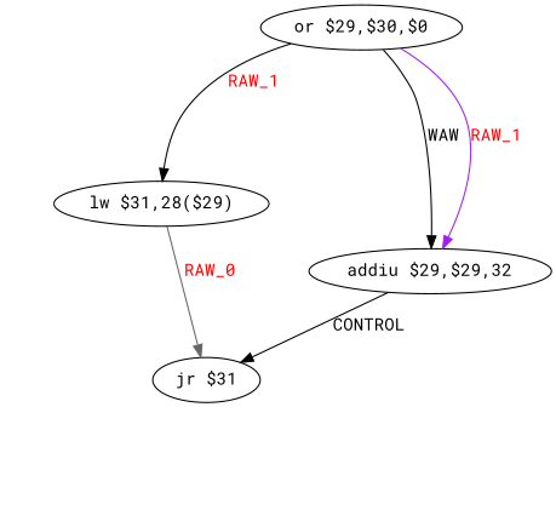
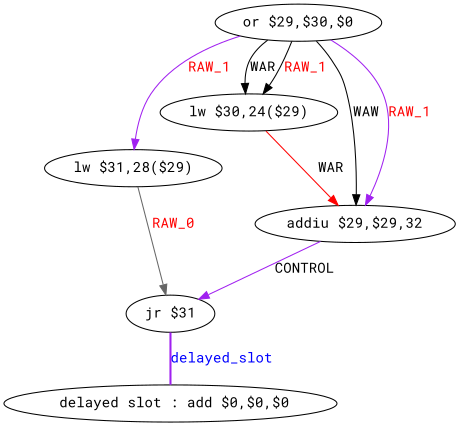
  digraph {
    fontname="Roboto Mono"
    node [fontname="Roboto Mono" shape=ellipse]
    edge [color=purple fontname="Roboto Mono"]
+   n1 [label=" delayed slot : add $0,$0,$0"]
    n2 [label="jr $31"]
    n3 [label="or $29,$30,$0"]
    n4 [label="lw $31,28($29)"]
+   n5 [label="lw $30,24($29)"]
    n6 [label="addiu $29,$29,32"]
-   n3 -> n4 [color=black fontcolor=red label=RAW_1]
+   n2 -> n1 [dir=none fontcolor=blue label=delayed_slot style=bold]
+   n3 -> n4 [fontcolor=red label=RAW_1]
+   n3 -> n5 [color=black label=WAR]
+   n3 -> n5 [color=black fontcolor=red label=RAW_1]
    n3 -> n6 [color=black label=WAW]
    n3 -> n6 [fontcolor=red label=RAW_1]
    n4 -> n2 [color=gray40 fontcolor=red label=RAW_0]
-   n6 -> n2 [color=black label=CONTROL]
+   n5 -> n6 [color=red label=WAR]
+   n6 -> n2 [label=CONTROL]
  }
